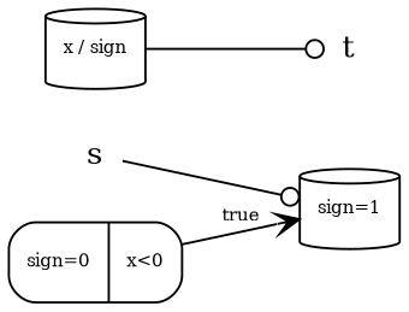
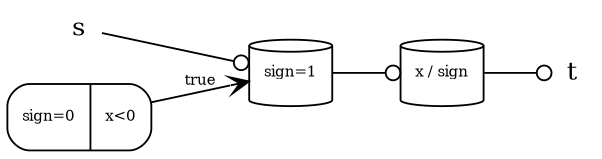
  digraph {
    rankdir=LR
    node [shape=plaintext fontsize=8.0 style=rounded]
    edge [arrowhead=odot fontsize=8.0]
    s [height=0.01 width=0.01 fontsize="" style=""]
    n2 [height=0.5 label="sign=1" shape=cylinder width=0.5]
    n3 [height=0.5 label="{sign=0 | x\<0}" shape=record width=0.5]
    t [height=0.01 width=0.01 fontsize="" style=""]
    n5 [height=0.5 label="x / sign" shape=cylinder width=0.5]
    s -> n2
+   n2 -> n5
    n3 -> n2 [arrowhead=vee label=true]
    n5 -> t
  }
